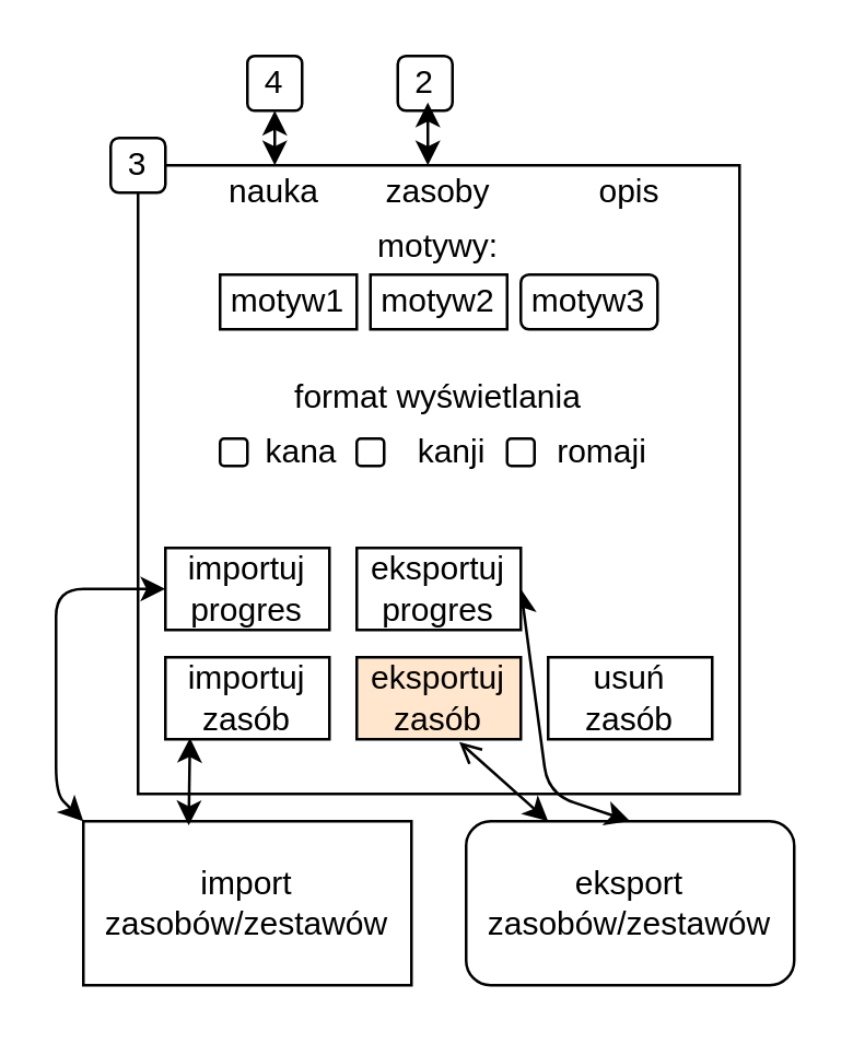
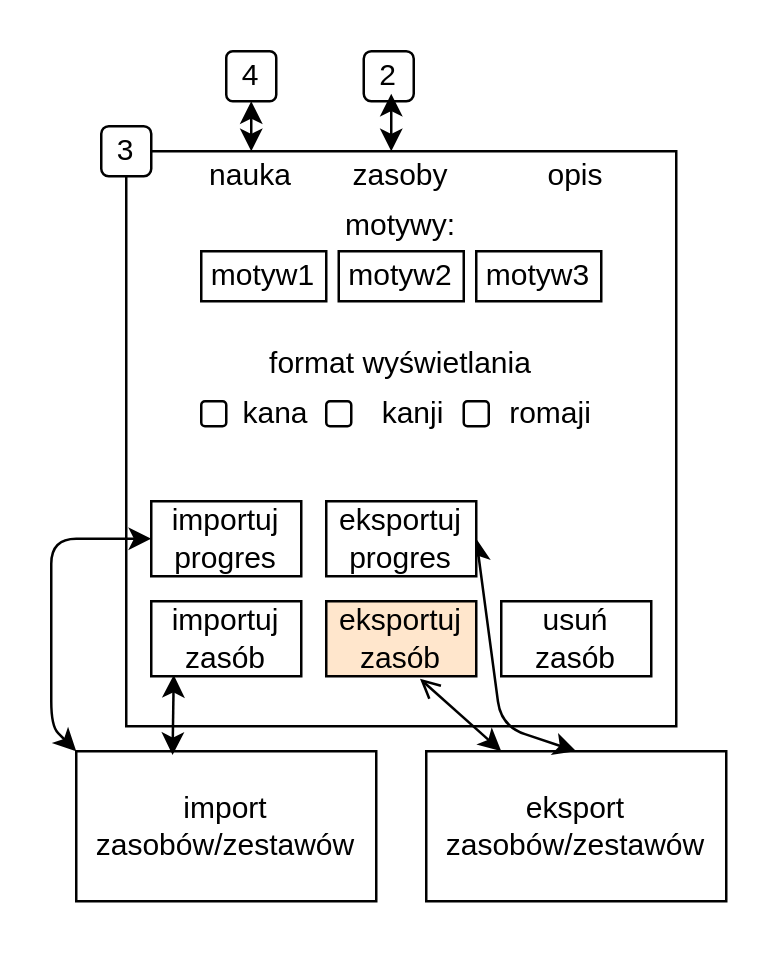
  <mxCell id="0" />
  <mxCell id="1" parent="0" />
  <mxCell id="2" value="" style="rounded=0;whiteSpace=wrap;html=1;" vertex="1" parent="1"><mxGeometry x="50" y="60" width="220" height="230" as="geometry" /></mxCell>
  <mxCell id="3" value="import zasobów/zestawów" style="rounded=0;whiteSpace=wrap;html=1;" vertex="1" parent="1"><mxGeometry x="30" y="300" width="120" height="60" as="geometry" /></mxCell>
- <mxCell id="4" value="eksport zasobów/zestawów" style="whiteSpace=wrap;html=1;rounded=1;" vertex="1" parent="1"><mxGeometry x="170" y="300" width="120" height="60" as="geometry" /></mxCell>
+ <mxCell id="4" value="eksport zasobów/zestawów" style="rounded=0;whiteSpace=wrap;html=1;" vertex="1" parent="1"><mxGeometry x="170" y="300" width="120" height="60" as="geometry" /></mxCell>
  <mxCell id="5" value="" style="endArrow=classic;startArrow=classic;html=1;entryX=0;entryY=0.5;entryDx=0;entryDy=0;exitX=0;exitY=0;exitDx=0;exitDy=0;" edge="1" parent="1" source="3" target="8"><mxGeometry width="50" height="50" relative="1" as="geometry"><mxPoint x="-10" y="390" as="sourcePoint" /><mxPoint x="-60" y="290" as="targetPoint" /><Array as="points"><mxPoint x="20" y="290" /><mxPoint x="20" y="215" /></Array></mxGeometry></mxCell>
  <mxCell id="6" value="" style="endArrow=classic;startArrow=classic;html=1;exitX=1;exitY=0.5;exitDx=0;exitDy=0;entryX=0.5;entryY=0;entryDx=0;entryDy=0;" edge="1" parent="1" source="7" target="4"><mxGeometry width="50" height="50" relative="1" as="geometry"><mxPoint x="410" y="420" as="sourcePoint" /><mxPoint x="460" y="370" as="targetPoint" /><Array as="points"><mxPoint x="200" y="290" /></Array></mxGeometry></mxCell>
  <mxCell id="7" value="eksportuj progres" style="rounded=0;whiteSpace=wrap;html=1;" vertex="1" parent="1"><mxGeometry x="130" y="200" width="60" height="30" as="geometry" /></mxCell>
  <mxCell id="8" value="importuj progres" style="rounded=0;whiteSpace=wrap;html=1;" vertex="1" parent="1"><mxGeometry x="60" y="200" width="60" height="30" as="geometry" /></mxCell>
  <mxCell id="9" value="motyw1" style="rounded=0;whiteSpace=wrap;html=1;" vertex="1" parent="1"><mxGeometry x="80" y="100" width="50" height="20" as="geometry" /></mxCell>
  <mxCell id="10" value="motyw2" style="rounded=0;whiteSpace=wrap;html=1;" vertex="1" parent="1"><mxGeometry x="135" y="100" width="50" height="20" as="geometry" /></mxCell>
- <mxCell id="11" value="motyw3" style="whiteSpace=wrap;html=1;rounded=1;" vertex="1" parent="1"><mxGeometry x="190" y="100" width="50" height="20" as="geometry" /></mxCell>
+ <mxCell id="11" value="motyw3" style="rounded=0;whiteSpace=wrap;html=1;" vertex="1" parent="1"><mxGeometry x="190" y="100" width="50" height="20" as="geometry" /></mxCell>
  <mxCell id="12" value="" style="rounded=1;whiteSpace=wrap;html=1;" vertex="1" parent="1"><mxGeometry x="80" y="160" width="10" height="10" as="geometry" /></mxCell>
  <mxCell id="13" value="kana" style="text;html=1;strokeColor=none;fillColor=none;align=center;verticalAlign=middle;whiteSpace=wrap;rounded=0;" vertex="1" parent="1"><mxGeometry x="90" y="155" width="40" height="20" as="geometry" /></mxCell>
  <mxCell id="14" value="format wyświetlania" style="text;html=1;strokeColor=none;fillColor=none;align=center;verticalAlign=middle;whiteSpace=wrap;rounded=0;" vertex="1" parent="1"><mxGeometry x="90" y="135" width="140" height="20" as="geometry" /></mxCell>
  <mxCell id="15" value="" style="rounded=1;whiteSpace=wrap;html=1;" vertex="1" parent="1"><mxGeometry x="130" y="160" width="10" height="10" as="geometry" /></mxCell>
  <mxCell id="16" value="" style="rounded=1;whiteSpace=wrap;html=1;" vertex="1" parent="1"><mxGeometry x="185" y="160" width="10" height="10" as="geometry" /></mxCell>
  <mxCell id="17" value="kanji" style="text;html=1;strokeColor=none;fillColor=none;align=center;verticalAlign=middle;whiteSpace=wrap;rounded=0;" vertex="1" parent="1"><mxGeometry x="145" y="155" width="40" height="20" as="geometry" /></mxCell>
  <mxCell id="18" value="romaji" style="text;html=1;strokeColor=none;fillColor=none;align=center;verticalAlign=middle;whiteSpace=wrap;rounded=0;" vertex="1" parent="1"><mxGeometry x="200" y="155" width="40" height="20" as="geometry" /></mxCell>
  <mxCell id="19" value="motywy:" style="text;html=1;strokeColor=none;fillColor=none;align=center;verticalAlign=middle;whiteSpace=wrap;rounded=0;" vertex="1" parent="1"><mxGeometry x="140" y="80" width="40" height="20" as="geometry" /></mxCell>
  <mxCell id="20" value="eksportuj zasób" style="rounded=0;whiteSpace=wrap;html=1;fillColor=#ffe6cc;" vertex="1" parent="1"><mxGeometry x="130" y="240" width="60" height="30" as="geometry" /></mxCell>
  <mxCell id="21" value="importuj zasób" style="rounded=0;whiteSpace=wrap;html=1;" vertex="1" parent="1"><mxGeometry x="60" y="240" width="60" height="30" as="geometry" /></mxCell>
  <mxCell id="22" value="usuń zasób" style="rounded=0;whiteSpace=wrap;html=1;" vertex="1" parent="1"><mxGeometry x="200" y="240" width="60" height="30" as="geometry" /></mxCell>
  <mxCell id="23" value="" style="endArrow=classic;startArrow=classic;html=1;entryX=0.15;entryY=0.983;entryDx=0;entryDy=0;entryPerimeter=0;exitX=0.321;exitY=0.025;exitDx=0;exitDy=0;exitPerimeter=0;" edge="1" parent="1" source="3" target="21"><mxGeometry width="50" height="50" relative="1" as="geometry"><mxPoint x="69" y="390" as="sourcePoint" /><mxPoint x="110" y="310" as="targetPoint" /></mxGeometry></mxCell>
  <mxCell id="24" value="" style="endArrow=open;startArrow=classic;html=1;entryX=0.625;entryY=1.033;entryDx=0;entryDy=0;entryPerimeter=0;exitX=0.25;exitY=0;exitDx=0;exitDy=0;" edge="1" parent="1" source="4" target="20"><mxGeometry width="50" height="50" relative="1" as="geometry"><mxPoint x="236" y="392" as="sourcePoint" /><mxPoint x="180" y="310" as="targetPoint" /><Array as="points" /></mxGeometry></mxCell>
  <mxCell id="25" value="opis" style="text;html=1;strokeColor=none;fillColor=none;align=center;verticalAlign=middle;whiteSpace=wrap;rounded=0;" vertex="1" parent="1"><mxGeometry x="210" y="60" width="40" height="20" as="geometry" /></mxCell>
  <mxCell id="26" value="zasoby" style="text;html=1;strokeColor=none;fillColor=none;align=center;verticalAlign=middle;whiteSpace=wrap;rounded=0;" vertex="1" parent="1"><mxGeometry x="140" y="60" width="40" height="20" as="geometry" /></mxCell>
  <mxCell id="27" value="nauka" style="text;html=1;strokeColor=none;fillColor=none;align=center;verticalAlign=middle;whiteSpace=wrap;rounded=0;" vertex="1" parent="1"><mxGeometry x="80" y="60" width="40" height="20" as="geometry" /></mxCell>
  <mxCell id="28" value="4" style="rounded=1;whiteSpace=wrap;html=1;arcSize=13;" vertex="1" parent="1"><mxGeometry x="90" y="20" width="20" height="20" as="geometry" /></mxCell>
  <mxCell id="29" value="2" style="rounded=1;whiteSpace=wrap;html=1;" vertex="1" parent="1"><mxGeometry x="145" y="20" width="20" height="20" as="geometry" /></mxCell>
  <mxCell id="30" value="" style="endArrow=classic;startArrow=classic;html=1;entryX=0.5;entryY=1;entryDx=0;entryDy=0;exitX=0.5;exitY=0;exitDx=0;exitDy=0;" edge="1" parent="1" source="27" target="28"><mxGeometry width="50" height="50" relative="1" as="geometry"><mxPoint x="40" y="80" as="sourcePoint" /><mxPoint x="90" y="30" as="targetPoint" /></mxGeometry></mxCell>
  <mxCell id="31" value="" style="endArrow=classic;startArrow=classic;html=1;" edge="1" parent="1"><mxGeometry width="50" height="50" relative="1" as="geometry"><mxPoint x="156" y="60" as="sourcePoint" /><mxPoint x="156" y="37" as="targetPoint" /></mxGeometry></mxCell>
  <mxCell id="32" value="3" style="rounded=1;whiteSpace=wrap;html=1;" vertex="1" parent="1"><mxGeometry x="40" y="50" width="20" height="20" as="geometry" /></mxCell>
